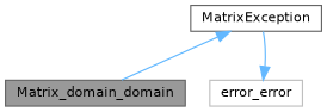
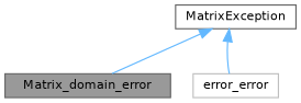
  digraph {
    node [color=gray40 fillcolor=white fontname=Helvetica fontsize=10 shape=box style=filled]
    edge [color=steelblue1 dir=back fontname=Helvetica fontsize=10 labelfontname=Helvetica labelfontsize=10 style=solid]
-   n1 [fillcolor=grey60 fontcolor=black height=0.2 label=Matrix_domain_domain width=0.4]
+   n1 [fillcolor=grey60 fontcolor=black height=0.2 label=Matrix_domain_error width=0.4]
    n2 [height=0.2 label=MatrixException width=0.4]
    n3 [color=grey75 height=0.2 label=error_error width=0.4]
    n2 -> n1
-   n3 -> n2
+   n2 -> n3
  }
